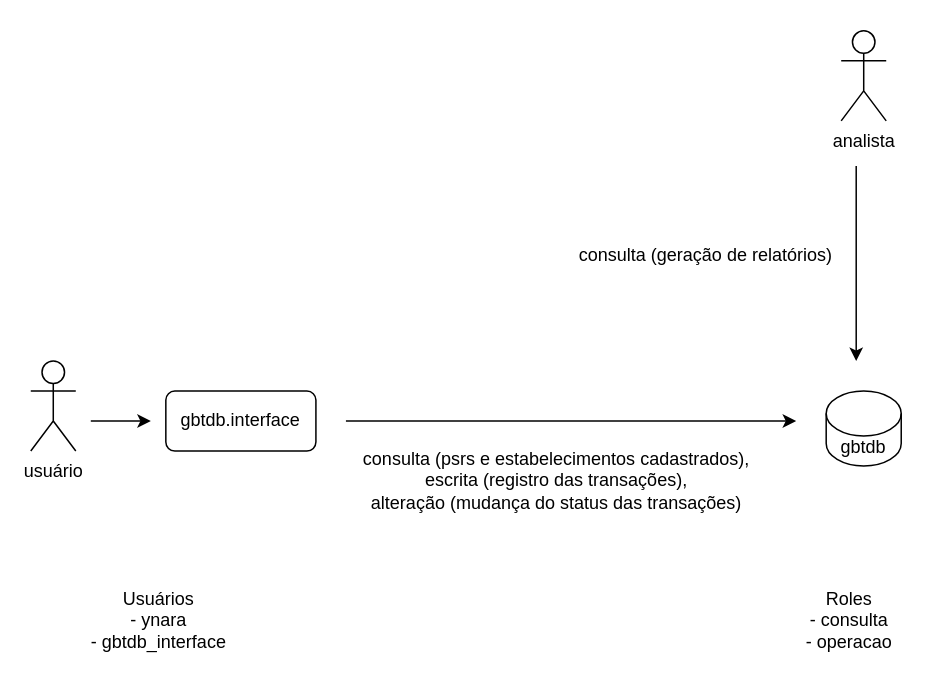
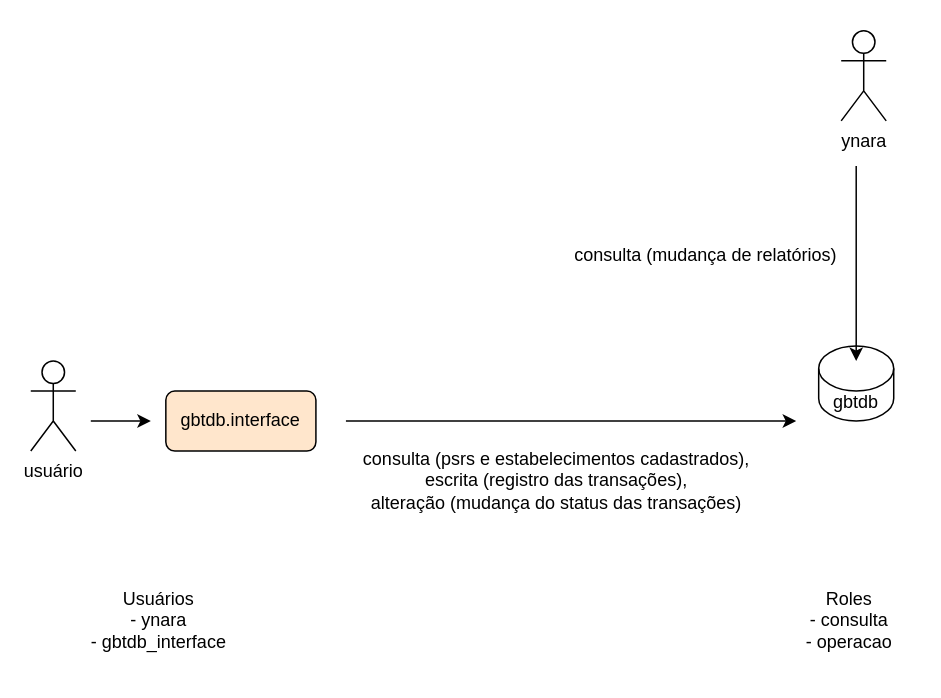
  <mxCell id="0" />
  <mxCell id="1" parent="0" />
- <mxCell id="2" value="gbtdb" style="shape=cylinder3;whiteSpace=wrap;html=1;boundedLbl=1;backgroundOutline=1;size=15;" parent="1" vertex="1"><mxGeometry x="550" y="260" width="50" height="50" as="geometry" /></mxCell>
+ <mxCell id="2" value="gbtdb" style="shape=cylinder3;whiteSpace=wrap;html=1;boundedLbl=1;backgroundOutline=1;size=15;" parent="1" vertex="1"><mxGeometry x="545" y="230" width="50" height="50" as="geometry" /></mxCell>
  <mxCell id="3" value="" style="endArrow=classic;html=1;rounded=0;" parent="1" edge="1"><mxGeometry width="50" height="50" relative="1" as="geometry"><mxPoint x="230" y="280" as="sourcePoint" /><mxPoint x="530" y="280" as="targetPoint" /></mxGeometry></mxCell>
  <mxCell id="4" value="consulta (psrs e estabelecimentos cadastrados), &lt;br&gt;escrita (registro das transações), &lt;br&gt;alteração (mudança do status das transações)" style="text;html=1;align=center;verticalAlign=middle;resizable=0;points=[];autosize=1;strokeColor=none;fillColor=none;" parent="1" vertex="1"><mxGeometry x="230" y="290" width="280" height="60" as="geometry" /></mxCell>
  <mxCell id="5" value="usuário" style="shape=umlActor;verticalLabelPosition=bottom;verticalAlign=top;html=1;outlineConnect=0;" parent="1" vertex="1"><mxGeometry x="20" y="240" width="30" height="60" as="geometry" /></mxCell>
- <mxCell id="6" value="analista" style="shape=umlActor;verticalLabelPosition=bottom;verticalAlign=top;html=1;outlineConnect=0;" parent="1" vertex="1"><mxGeometry x="560" y="20" width="30" height="60" as="geometry" /></mxCell>
- <mxCell id="7" value="gbtdb.interface" style="rounded=1;whiteSpace=wrap;html=1;" parent="1" vertex="1"><mxGeometry x="110" y="260" width="100" height="40" as="geometry" /></mxCell>
+ <mxCell id="6" value="ynara" style="shape=umlActor;verticalLabelPosition=bottom;verticalAlign=top;html=1;outlineConnect=0;" parent="1" vertex="1"><mxGeometry x="560" y="20" width="30" height="60" as="geometry" /></mxCell>
+ <mxCell id="7" value="gbtdb.interface" style="rounded=1;whiteSpace=wrap;html=1;fillColor=#ffe6cc;" parent="1" vertex="1"><mxGeometry x="110" y="260" width="100" height="40" as="geometry" /></mxCell>
  <mxCell id="8" value="" style="endArrow=classic;html=1;rounded=0;" parent="1" edge="1"><mxGeometry width="50" height="50" relative="1" as="geometry"><mxPoint x="60" y="280" as="sourcePoint" /><mxPoint x="100" y="280" as="targetPoint" /></mxGeometry></mxCell>
  <mxCell id="9" value="" style="endArrow=classic;html=1;rounded=0;" parent="1" edge="1"><mxGeometry width="50" height="50" relative="1" as="geometry"><mxPoint x="570" y="110" as="sourcePoint" /><mxPoint x="570" y="240" as="targetPoint" /></mxGeometry></mxCell>
- <mxCell id="10" value="consulta (geração de relatórios)" style="text;html=1;strokeColor=none;fillColor=none;align=center;verticalAlign=middle;whiteSpace=wrap;rounded=0;" parent="1" vertex="1"><mxGeometry x="380" y="160" width="180" height="20" as="geometry" /></mxCell>
+ <mxCell id="10" value="consulta (mudança de relatórios)" style="text;html=1;strokeColor=none;fillColor=none;align=center;verticalAlign=middle;whiteSpace=wrap;rounded=0;" parent="1" vertex="1"><mxGeometry x="380" y="160" width="180" height="20" as="geometry" /></mxCell>
  <mxCell id="11" value="Usuários&lt;br&gt;- ynara&lt;br&gt;- gbtdb_interface" style="text;html=1;align=center;verticalAlign=middle;resizable=0;points=[];autosize=1;strokeColor=none;fillColor=none;" parent="1" vertex="1"><mxGeometry x="50" y="383" width="110" height="60" as="geometry" /></mxCell>
  <mxCell id="12" value="Roles&lt;br&gt;- consulta&lt;br&gt;- operacao" style="text;html=1;align=center;verticalAlign=middle;resizable=0;points=[];autosize=1;strokeColor=none;fillColor=none;" parent="1" vertex="1"><mxGeometry x="525" y="383" width="80" height="60" as="geometry" /></mxCell>
